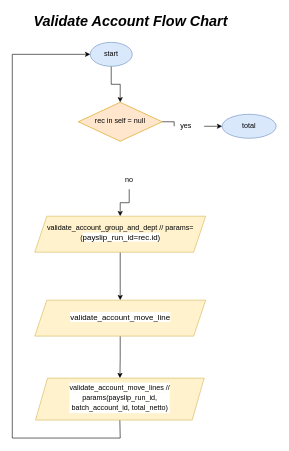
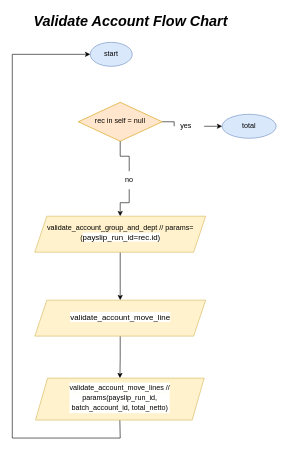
  <mxCell id="0" />
  <mxCell id="1" parent="0" />
  <mxCell id="2" value="" style="edgeStyle=orthogonalEdgeStyle;rounded=0;orthogonalLoop=1;jettySize=auto;html=1;startArrow=none;" edge="1" parent="1" source="12" target="8"><mxGeometry relative="1" as="geometry" /></mxCell>
  <mxCell id="3" value="" style="edgeStyle=orthogonalEdgeStyle;rounded=0;orthogonalLoop=1;jettySize=auto;html=1;startArrow=none;" edge="1" parent="1" source="10"><mxGeometry relative="1" as="geometry"><mxPoint x="370" y="210" as="targetPoint" /></mxGeometry></mxCell>
  <mxCell id="4" value="rec in self = null" style="rhombus;whiteSpace=wrap;html=1;shadow=0;fontFamily=Helvetica;fontSize=12;align=center;strokeWidth=1;spacing=6;spacingTop=-4;fillColor=#ffe6cc;strokeColor=#d79b00;" parent="1" vertex="1"><mxGeometry x="130" y="170" width="140" height="65" as="geometry" /></mxCell>
- <mxCell id="5" value="" style="edgeStyle=orthogonalEdgeStyle;rounded=0;orthogonalLoop=1;jettySize=auto;html=1;" edge="1" parent="1" source="6" target="4"><mxGeometry relative="1" as="geometry" /></mxCell>
  <mxCell id="6" value="start" style="ellipse;whiteSpace=wrap;html=1;fillColor=#dae8fc;strokeColor=#6c8ebf;" vertex="1" parent="1"><mxGeometry x="150" y="70" width="70" height="40" as="geometry" /></mxCell>
  <mxCell id="7" value="" style="edgeStyle=orthogonalEdgeStyle;rounded=0;orthogonalLoop=1;jettySize=auto;html=1;" edge="1" parent="1" source="8" target="15"><mxGeometry relative="1" as="geometry" /></mxCell>
  <mxCell id="8" value="validate_account_group_and_dept // params=(&lt;span style=&quot;background-color: rgb(255, 255, 254); font-size: 13.2px;&quot;&gt;payslip_run_id=rec.id&lt;/span&gt;&lt;span style=&quot;background-color: rgb(255, 255, 254); font-size: 13.2px;&quot;&gt;)&lt;/span&gt;" style="shape=parallelogram;perimeter=parallelogramPerimeter;whiteSpace=wrap;html=1;fixedSize=1;shadow=0;strokeWidth=1;spacing=6;spacingTop=-4;fillColor=#fff2cc;strokeColor=#d6b656;" vertex="1" parent="1"><mxGeometry x="57.5" y="360" width="285" height="60" as="geometry" /></mxCell>
  <mxCell id="9" value="" style="edgeStyle=orthogonalEdgeStyle;rounded=0;orthogonalLoop=1;jettySize=auto;html=1;endArrow=none;" edge="1" parent="1" source="4" target="10"><mxGeometry relative="1" as="geometry"><mxPoint x="270" y="210" as="sourcePoint" /><mxPoint x="370" y="210" as="targetPoint" /></mxGeometry></mxCell>
  <mxCell id="10" value="yes" style="text;html=1;strokeColor=none;fillColor=none;align=center;verticalAlign=middle;whiteSpace=wrap;rounded=0;" vertex="1" parent="1"><mxGeometry x="280" y="195" width="60" height="30" as="geometry" /></mxCell>
+ <mxCell id="11" value="" style="edgeStyle=orthogonalEdgeStyle;rounded=0;orthogonalLoop=1;jettySize=auto;html=1;endArrow=none;" edge="1" parent="1" source="4" target="12"><mxGeometry relative="1" as="geometry"><mxPoint x="200" y="250" as="sourcePoint" /><mxPoint x="200" y="340" as="targetPoint" /></mxGeometry></mxCell>
  <mxCell id="12" value="no" style="text;html=1;strokeColor=none;fillColor=none;align=center;verticalAlign=middle;whiteSpace=wrap;rounded=0;" vertex="1" parent="1"><mxGeometry x="185" y="285" width="60" height="30" as="geometry" /></mxCell>
  <mxCell id="13" value="total" style="ellipse;whiteSpace=wrap;html=1;fillColor=#dae8fc;strokeColor=#6c8ebf;" vertex="1" parent="1"><mxGeometry x="370" y="190" width="90" height="40" as="geometry" /></mxCell>
  <mxCell id="14" value="" style="edgeStyle=orthogonalEdgeStyle;rounded=0;orthogonalLoop=1;jettySize=auto;html=1;" edge="1" parent="1" source="15" target="18"><mxGeometry relative="1" as="geometry" /></mxCell>
  <mxCell id="15" value="&lt;div style=&quot;background-color: rgb(255, 255, 254); font-size: 13.2px; line-height: 17px;&quot;&gt;validate_account_move_line&lt;/div&gt;" style="shape=parallelogram;perimeter=parallelogramPerimeter;whiteSpace=wrap;html=1;fixedSize=1;shadow=0;strokeWidth=1;spacing=6;spacingTop=-4;fillColor=#fff2cc;strokeColor=#d6b656;" vertex="1" parent="1"><mxGeometry x="57.5" y="500" width="285" height="60" as="geometry" /></mxCell>
  <mxCell id="16" value="" style="endArrow=classic;html=1;rounded=0;entryX=0;entryY=0.5;entryDx=0;entryDy=0;exitX=0.5;exitY=1;exitDx=0;exitDy=0;" edge="1" parent="1" source="18" target="6"><mxGeometry width="50" height="50" relative="1" as="geometry"><mxPoint x="10" y="690" as="sourcePoint" /><mxPoint x="100" y="90" as="targetPoint" /><Array as="points"><mxPoint x="200" y="730" /><mxPoint x="120" y="730" /><mxPoint x="20" y="730" /><mxPoint x="20" y="600" /><mxPoint x="20" y="90" /></Array></mxGeometry></mxCell>
  <mxCell id="17" value="&lt;b&gt;&lt;i&gt;&lt;font style=&quot;font-size: 24px;&quot;&gt;Validate Account Flow Chart&lt;/font&gt;&lt;/i&gt;&lt;/b&gt;" style="text;html=1;strokeColor=none;fillColor=none;align=center;verticalAlign=middle;whiteSpace=wrap;rounded=0;" vertex="1" parent="1"><mxGeometry x="40" y="20" width="355" height="30" as="geometry" /></mxCell>
  <mxCell id="18" value="&lt;div style=&quot;background-color: rgb(255, 255, 254); line-height: 17px;&quot;&gt;&lt;font style=&quot;font-size: 12px;&quot;&gt;validate_account_move_lines //&lt;/font&gt;&lt;/div&gt;&lt;div style=&quot;background-color: rgb(255, 255, 254); line-height: 17px;&quot;&gt;&lt;font style=&quot;font-size: 12px;&quot;&gt;&amp;nbsp;params(payslip_run_id,&amp;nbsp;&lt;/font&gt;&lt;/div&gt;&lt;div style=&quot;background-color: rgb(255, 255, 254); line-height: 17px;&quot;&gt;&lt;font style=&quot;font-size: 12px;&quot;&gt;batch_account_id, total_netto)&lt;/font&gt;&lt;/div&gt;" style="shape=parallelogram;perimeter=parallelogramPerimeter;whiteSpace=wrap;html=1;fixedSize=1;shadow=0;strokeWidth=1;spacing=6;spacingTop=-4;fillColor=#fff2cc;strokeColor=#d6b656;" vertex="1" parent="1"><mxGeometry x="58.75" y="630" width="281.25" height="70" as="geometry" /></mxCell>
